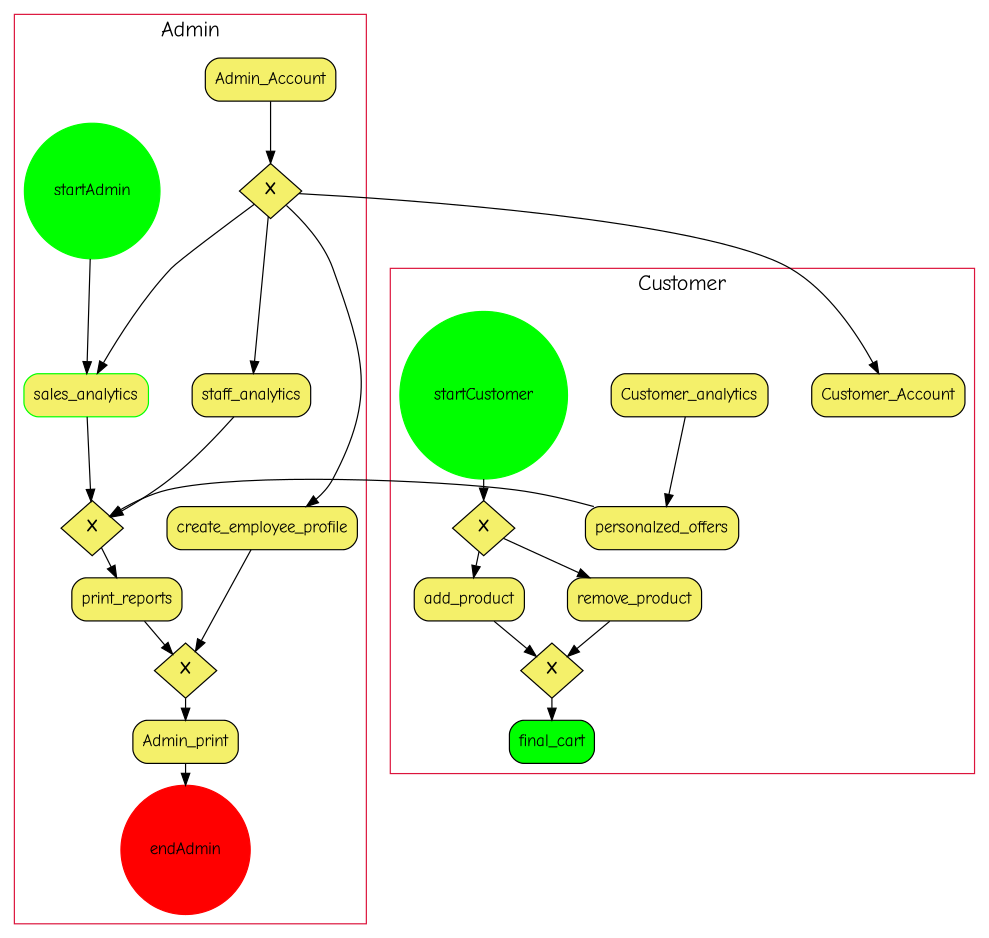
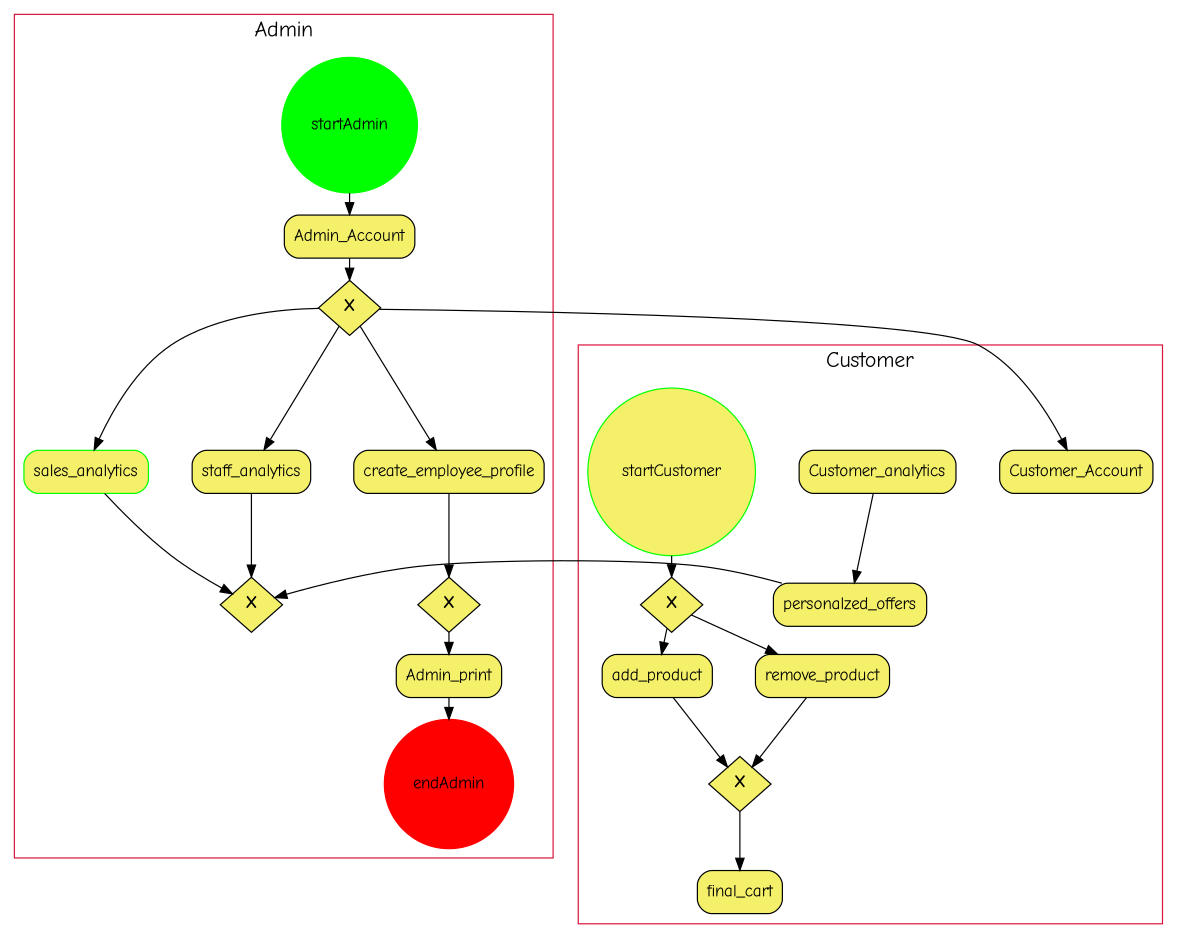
  digraph {
    bgcolor=white
    color=crimson
    compound=true
    fontname="Comic Neue"
    fontsize=18
    labeljust=c
    labelloc=t
    nodesep=.5
    rankdir=TT
    ranksep=.25
    splines=true
    node [fillcolor="#F4F06A" fontcolor=black fontname="Comic Neue" shape=Mrecord style=filled]
    edge [fontname="Comic Neue"]
    startAdmin [color=green fillcolor=green shape=circle width=0.3]
    Admin_Account
    endAdmin [color=red fillcolor=red shape=circle width=0.3]
    n4 [height=.1 label=<<B>X</B>> shape=diamond width=.1]
    sales_analytics [color=green]
    staff_analytics
    create_employee_profile
    n8 [height=.1 label=<<B>X</B>> shape=diamond width=.1]
-   print_reports
    n10 [height=.1 label=<<B>X</B>> shape=diamond width=.1]
    n11 [label=Admin_print]
    personalzed_offers
    n13 [height=.1 label=<<B>X</B>> shape=diamond width=.1]
    Customer_Account
    Customer_analytics
-   startCustomer [color=green fillcolor=green shape=circle width=0.3]
+   startCustomer [color=green shape=circle width=0.3]
    add_product
    remove_product
    n19 [height=.1 label=<<B>X</B>> shape=diamond width=.1]
-   final_cart [fillcolor=green]
+   final_cart
    subgraph cluster_1 {
      label=Admin
      startAdmin
      Admin_Account
      endAdmin
      n4
      sales_analytics
      staff_analytics
      create_employee_profile
      n8
-     print_reports
      n10
      n11
    }
    subgraph cluster_2 {
      label=Customer
      Customer_Account
      Customer_analytics
      startCustomer
      add_product
      remove_product
      n19
      final_cart
      subgraph sub_3 {
        label=Customer
        rank=same
        personalzed_offers
      }
      subgraph sub_4 {
        label=Customer
        rank=same
        n13
      }
    }
-   startAdmin -> sales_analytics
+   startAdmin -> Admin_Account
    Admin_Account -> n4
    n4 -> sales_analytics
    n4 -> staff_analytics
    n4 -> create_employee_profile
    n4 -> Customer_Account
    sales_analytics -> n8
    staff_analytics -> n8
    create_employee_profile -> n10
-   n8 -> print_reports
-   print_reports -> n10
    n10 -> n11
    n11 -> endAdmin
    personalzed_offers -> n8
    n13 -> add_product
    n13 -> remove_product
    Customer_analytics -> personalzed_offers
    startCustomer -> n13
    add_product -> n19
    remove_product -> n19
    n19 -> final_cart
  }
